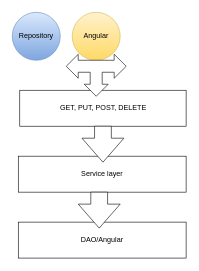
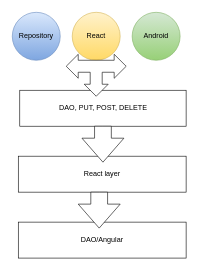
  <mxCell id="0" />
  <mxCell id="1" parent="0" />
- <mxCell id="2" value="GET, PUT, POST, DELETE" style="rounded=0;whiteSpace=wrap;html=1;fillColor=none;" vertex="1" parent="1"><mxGeometry x="32.5" y="150" width="277.5" height="60" as="geometry" /></mxCell>
+ <mxCell id="2" value="DAO, PUT, POST, DELETE" style="rounded=0;whiteSpace=wrap;html=1;fillColor=none;" vertex="1" parent="1"><mxGeometry x="32.5" y="150" width="277.5" height="60" as="geometry" /></mxCell>
  <mxCell id="3" style="edgeStyle=orthogonalEdgeStyle;rounded=0;orthogonalLoop=1;jettySize=auto;html=1;exitX=0;exitY=0.5;exitDx=0;exitDy=0;" edge="1" parent="1" source="4"><mxGeometry relative="1" as="geometry"><mxPoint x="30" y="290" as="targetPoint" /></mxGeometry></mxCell>
- <mxCell id="4" value="Service layer" style="rounded=0;whiteSpace=wrap;html=1;" vertex="1" parent="1"><mxGeometry x="30" y="260" width="280" height="60" as="geometry" /></mxCell>
+ <mxCell id="4" value="React layer" style="rounded=0;whiteSpace=wrap;html=1;" vertex="1" parent="1"><mxGeometry x="30" y="260" width="280" height="60" as="geometry" /></mxCell>
  <mxCell id="5" value="DAO/Angular" style="rounded=0;whiteSpace=wrap;html=1;" vertex="1" parent="1"><mxGeometry x="30" y="370" width="280" height="60" as="geometry" /></mxCell>
  <mxCell id="6" value="Repository" style="ellipse;whiteSpace=wrap;html=1;aspect=fixed;gradientColor=#7ea6e0;fillColor=#dae8fc;strokeColor=#6c8ebf;" vertex="1" parent="1"><mxGeometry x="20" width="80" height="80" as="geometry" y="20" /></mxCell>
- <mxCell id="7" value="Angular" style="ellipse;whiteSpace=wrap;html=1;aspect=fixed;gradientColor=#ffd966;fillColor=#fff2cc;strokeColor=#d6b656;" vertex="1" parent="1"><mxGeometry x="120" width="80" height="80" as="geometry" y="20" /></mxCell>
+ <mxCell id="7" value="React" style="ellipse;whiteSpace=wrap;html=1;aspect=fixed;gradientColor=#ffd966;fillColor=#fff2cc;strokeColor=#d6b656;" vertex="1" parent="1"><mxGeometry x="120" width="80" height="80" as="geometry" y="20" /></mxCell>
+ <mxCell id="8" value="Android" style="ellipse;whiteSpace=wrap;html=1;aspect=fixed;gradientColor=#97d077;fillColor=#d5e8d4;strokeColor=#82b366;" vertex="1" parent="1"><mxGeometry x="220" width="80" height="80" as="geometry" y="20" /></mxCell>
  <mxCell id="9" value="" style="html=1;shadow=0;dashed=0;align=center;verticalAlign=middle;shape=mxgraph.arrows2.arrow;dy=0.6;dx=40;direction=south;notch=0;" vertex="1" parent="1"><mxGeometry x="136.25" y="210" width="70" height="60" as="geometry" /></mxCell>
  <mxCell id="10" value="" style="html=1;shadow=0;dashed=0;align=center;verticalAlign=middle;shape=mxgraph.arrows2.arrow;dy=0.6;dx=40;direction=south;notch=0;" vertex="1" parent="1"><mxGeometry x="130" y="320" width="70" height="60" as="geometry" /></mxCell>
  <mxCell id="11" value="" style="html=1;shadow=0;dashed=0;align=center;verticalAlign=middle;shape=mxgraph.arrows2.triadArrow;dy=10;dx=20;arrowHead=40;direction=west;" vertex="1" parent="1"><mxGeometry x="110" y="90" width="100" height="70" as="geometry" /></mxCell>
